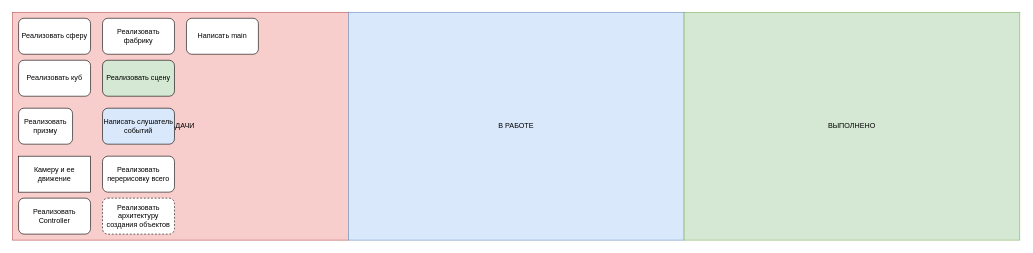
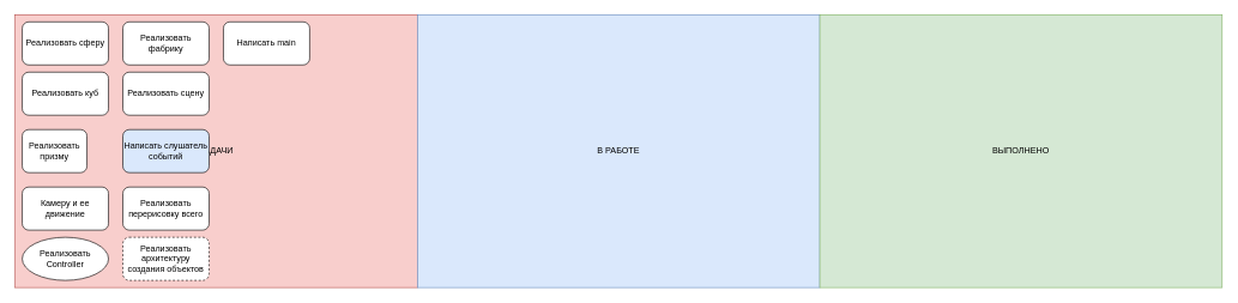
  <mxCell id="0" />
  <mxCell id="1" parent="0" />
  <mxCell id="2" value="ЗАДАЧИ" style="rounded=0;whiteSpace=wrap;html=1;fillColor=#f8cecc;strokeColor=#b85450;" vertex="1" parent="1"><mxGeometry width="560" height="380" as="geometry" x="20" y="20" /></mxCell>
  <mxCell id="3" value="В РАБОТЕ" style="rounded=0;whiteSpace=wrap;html=1;fillColor=#dae8fc;strokeColor=#6c8ebf;" vertex="1" parent="1"><mxGeometry x="580" width="560" height="380" as="geometry" y="20" /></mxCell>
  <mxCell id="4" value="ВЫПОЛНЕНО" style="rounded=0;whiteSpace=wrap;html=1;fillColor=#d5e8d4;strokeColor=#82b366;" vertex="1" parent="1"><mxGeometry x="1140" width="560" height="380" as="geometry" y="20" /></mxCell>
  <mxCell id="5" value="Реализовать сферу" style="rounded=1;whiteSpace=wrap;html=1;" vertex="1" parent="1"><mxGeometry x="30" y="30" width="120" height="60" as="geometry" /></mxCell>
  <mxCell id="6" value="Реализовать куб" style="rounded=1;whiteSpace=wrap;html=1;" vertex="1" parent="1"><mxGeometry x="30" y="100" width="120" height="60" as="geometry" /></mxCell>
  <mxCell id="7" value="Реализовать призму" style="rounded=1;whiteSpace=wrap;html=1;" vertex="1" parent="1"><mxGeometry x="30" y="180" width="90" height="60" as="geometry" /></mxCell>
- <mxCell id="8" value="Камеру и ее движение" style="whiteSpace=wrap;html=1;rounded=0;" vertex="1" parent="1"><mxGeometry x="30" y="260" width="120" height="60" as="geometry" /></mxCell>
- <mxCell id="9" value="Реализовать Controller" style="rounded=1;whiteSpace=wrap;html=1;" vertex="1" parent="1"><mxGeometry x="30" y="330" width="120" height="60" as="geometry" /></mxCell>
+ <mxCell id="8" value="Камеру и ее движение" style="rounded=1;whiteSpace=wrap;html=1;" vertex="1" parent="1"><mxGeometry x="30" y="260" width="120" height="60" as="geometry" /></mxCell>
+ <mxCell id="9" value="Реализовать Controller" style="ellipse;whiteSpace=wrap;html=1;" vertex="1" parent="1"><mxGeometry x="30" y="330" width="120" height="60" as="geometry" /></mxCell>
  <mxCell id="10" value="Реализовать фабрику" style="rounded=1;whiteSpace=wrap;html=1;" vertex="1" parent="1"><mxGeometry x="170" y="30" width="120" height="60" as="geometry" /></mxCell>
- <mxCell id="11" value="Реализовать сцену" style="rounded=1;whiteSpace=wrap;html=1;fillColor=#d5e8d4;" vertex="1" parent="1"><mxGeometry x="170" y="100" width="120" height="60" as="geometry" /></mxCell>
+ <mxCell id="11" value="Реализовать сцену" style="rounded=1;whiteSpace=wrap;html=1;" vertex="1" parent="1"><mxGeometry x="170" y="100" width="120" height="60" as="geometry" /></mxCell>
  <mxCell id="12" value="Написать слушатель событий" style="rounded=1;whiteSpace=wrap;html=1;fillColor=#dae8fc;" vertex="1" parent="1"><mxGeometry x="170" y="180" width="120" height="60" as="geometry" /></mxCell>
  <mxCell id="13" value="Реализовать перерисовку всего" style="rounded=1;whiteSpace=wrap;html=1;" vertex="1" parent="1"><mxGeometry x="170" y="260" width="120" height="60" as="geometry" /></mxCell>
  <mxCell id="14" value="Реализовать архитектуру создания объектов" style="rounded=1;whiteSpace=wrap;html=1;dashed=1;" vertex="1" parent="1"><mxGeometry x="170" y="330" width="120" height="60" as="geometry" /></mxCell>
  <mxCell id="15" value="Написать main" style="rounded=1;whiteSpace=wrap;html=1;" vertex="1" parent="1"><mxGeometry x="310" y="30" width="120" height="60" as="geometry" /></mxCell>
